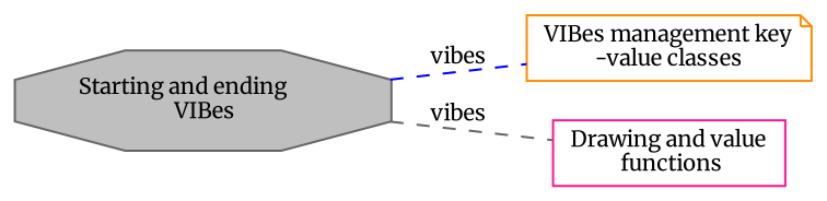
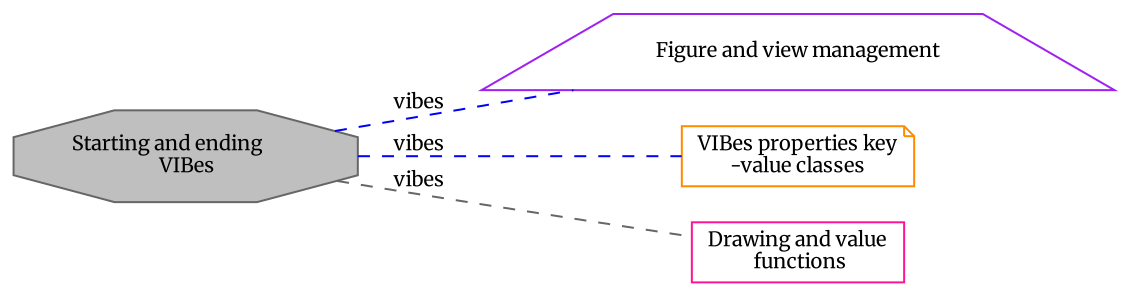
  digraph {
    fontname=Merriweather
    rankdir=LR
    node [fillcolor=white fontname=Merriweather fontsize=10 style=filled]
    edge [color=blue dir=none fontname=Merriweather fontsize=10 labelfontname=Helvetica labelfontsize=10 shape=plaintext style=dashed]
-   n2 [color=darkorange height=0.2 label="VIBes management key\l-value classes" shape=note width=0.4]
+   n1 [color=purple height=0.2 label="Figure and view management" shape=trapezium width=0.4]
+   n2 [color=darkorange height=0.2 label="VIBes properties key\l-value classes" shape=note width=0.4]
    n3 [color=deeppink height=0.2 label="Drawing and value\l functions" shape=box width=0.4]
    n4 [color=gray40 fillcolor=grey75 fontcolor=black height=0.2 label="Starting and ending\l VIBes" shape=octagon width=0.4]
+   n4 -> n1 [label=vibes]
    n4 -> n2 [label=vibes]
    n4 -> n3 [color=gray40 label=vibes]
  }
